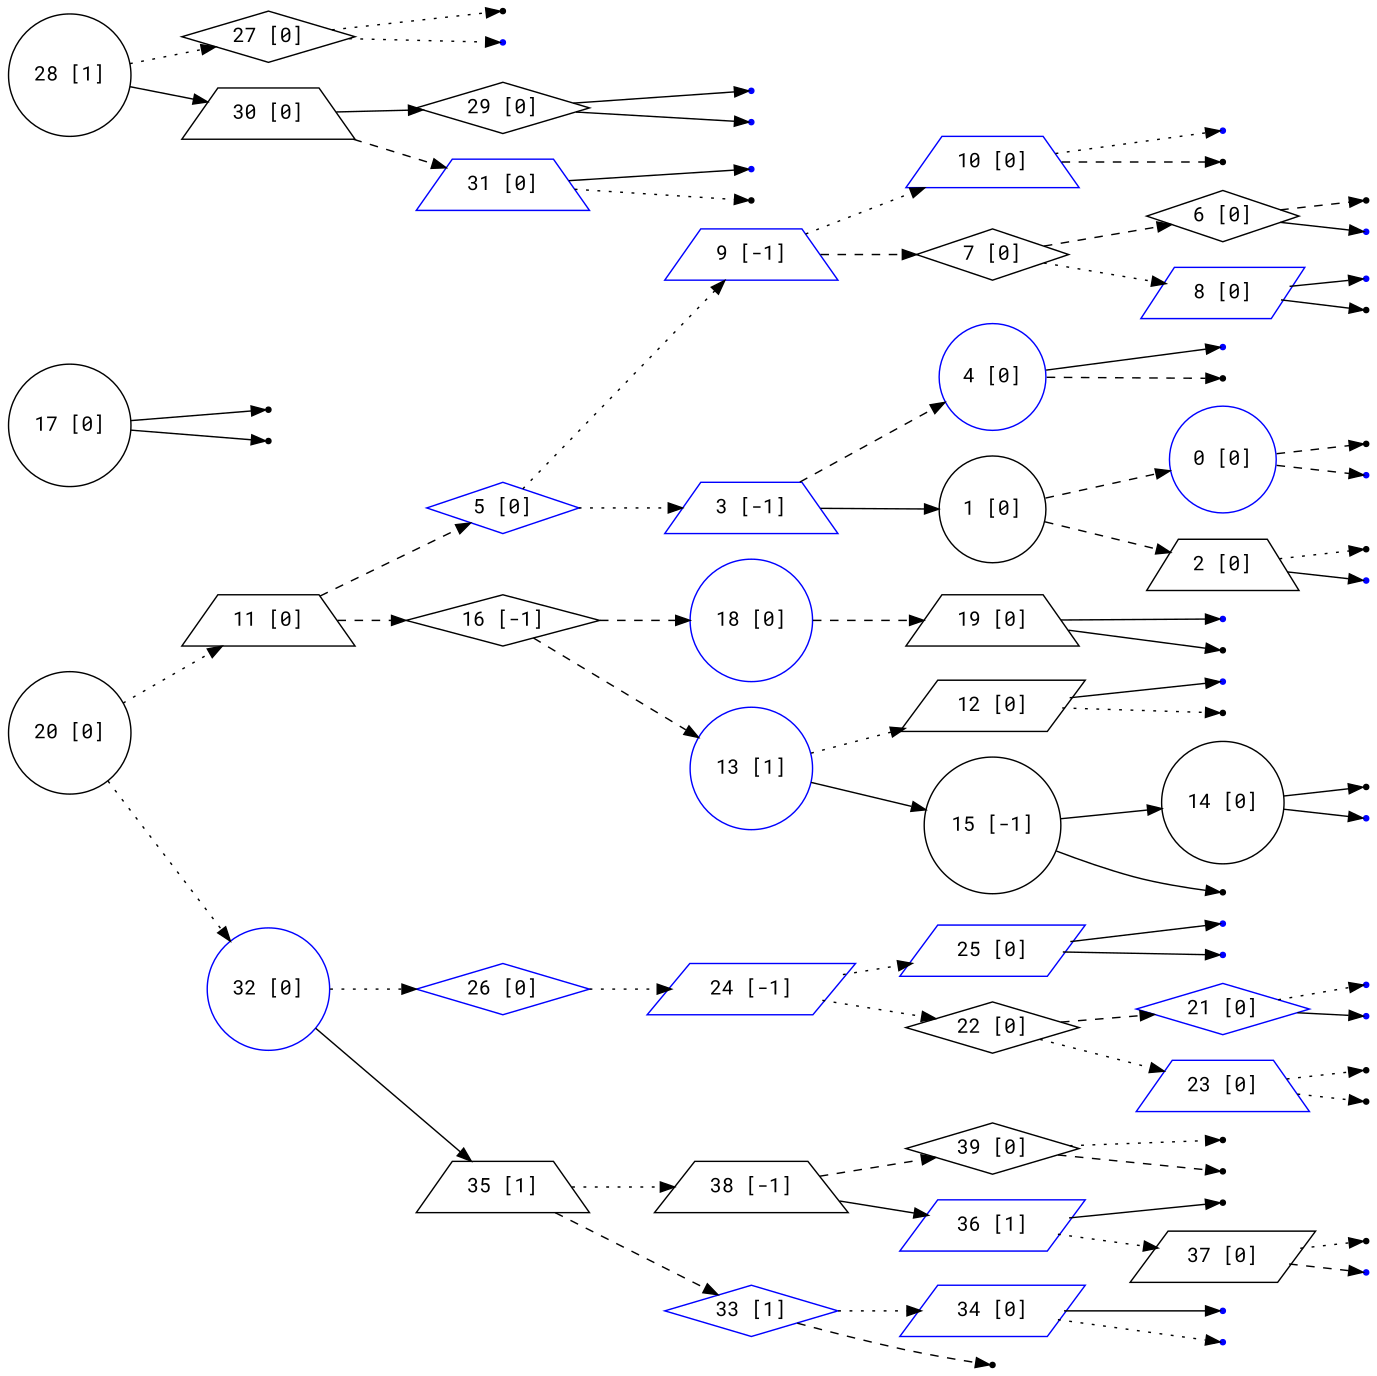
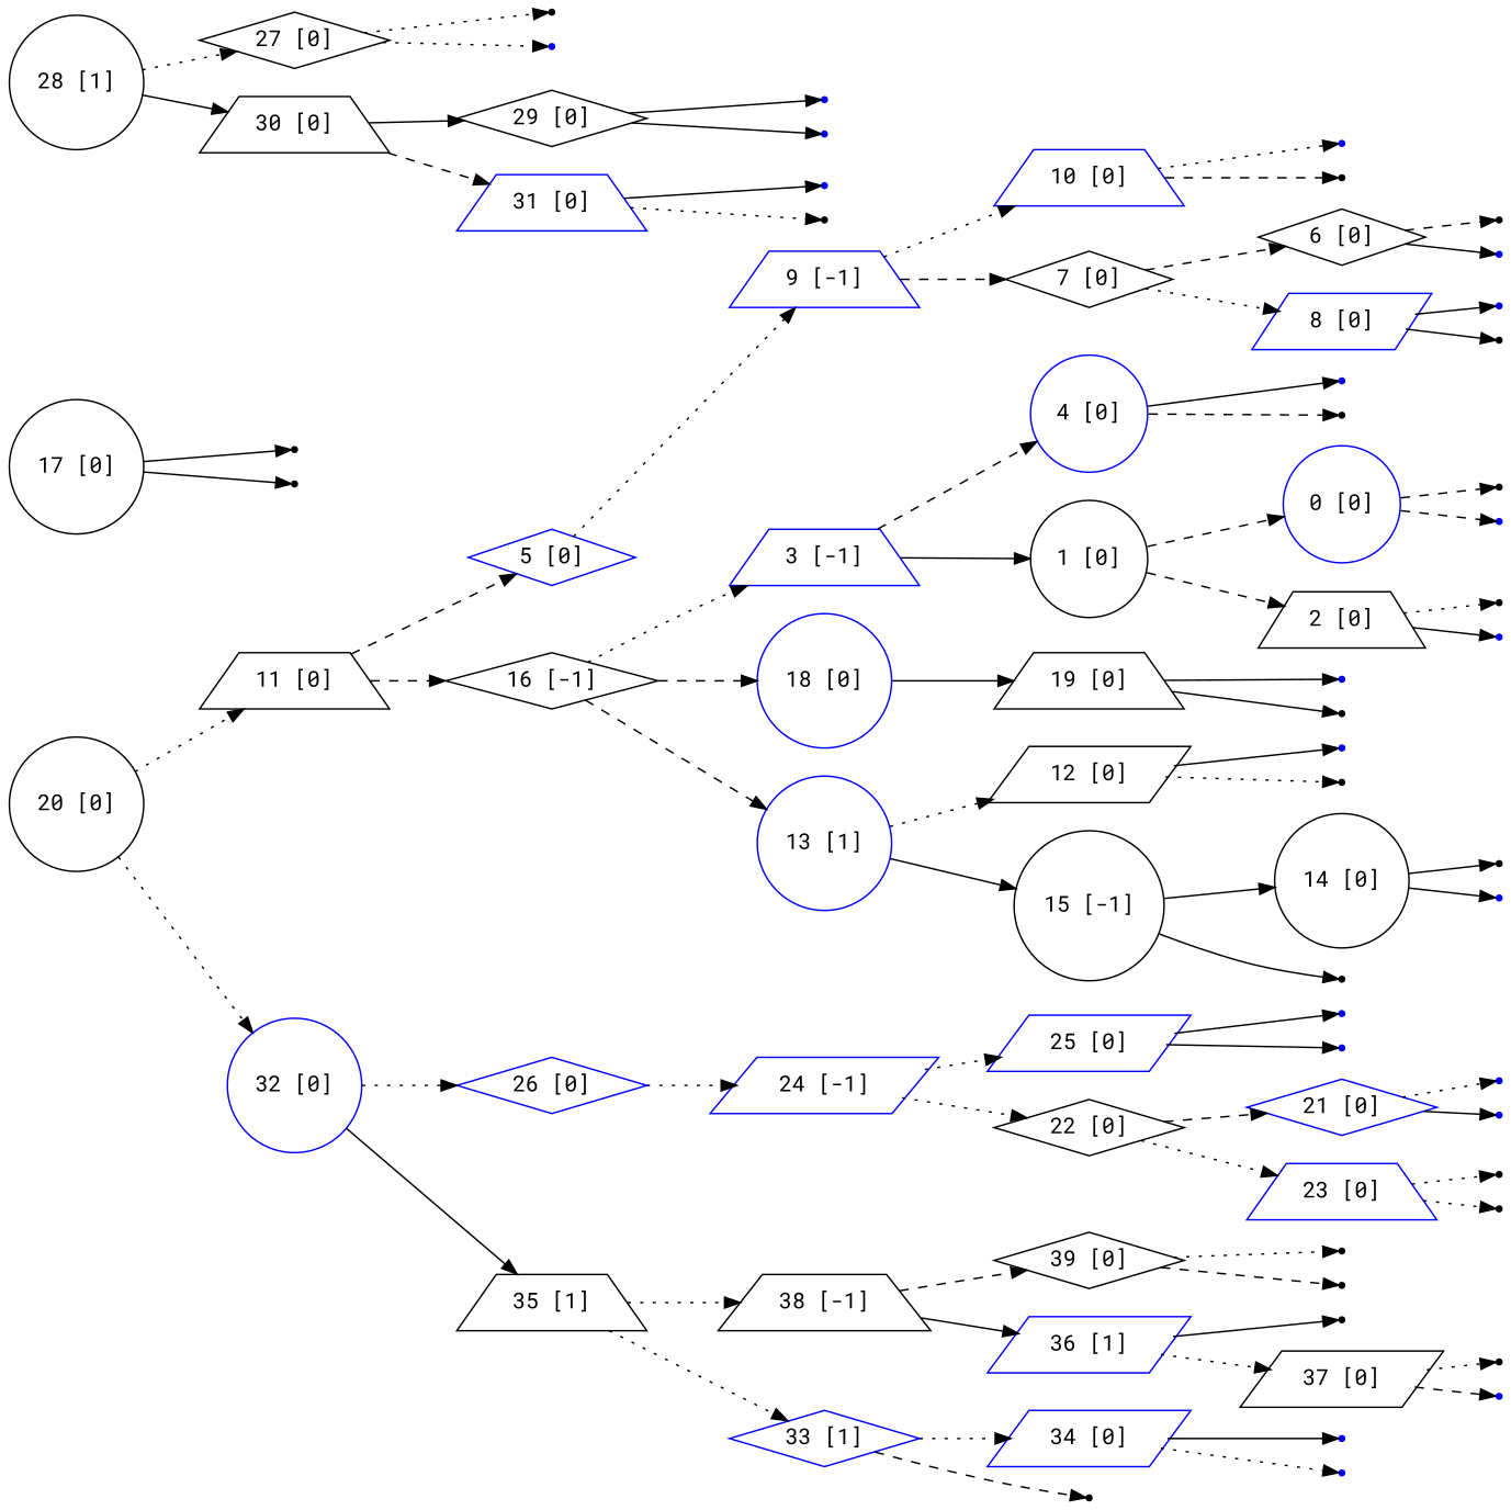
  digraph {
    fontname="Roboto Mono"
    rankdir=LR
    node [color=black fontname="Roboto Mono" shape=point]
    edge [fontname="Roboto Mono" style=dotted]
    "20 [0]" [shape=circle]
    "11 [0]" [shape=trapezium]
    "32 [0]" [color=blue shape=circle]
    "5 [0]" [color=blue shape=diamond]
    "16 [-1]" [shape=diamond]
    "26 [0]" [color=blue shape=diamond]
    "35 [1]" [shape=trapezium]
    "3 [-1]" [color=blue shape=trapezium]
    "9 [-1]" [color=blue shape=trapezium]
    "13 [1]" [color=blue shape=circle]
    "18 [0]" [color=blue shape=circle]
    "24 [-1]" [color=blue shape=parallelogram]
    "33 [1]" [color=blue shape=diamond]
    "38 [-1]" [shape=trapezium]
    "1 [0]" [shape=circle]
    "4 [0]" [color=blue shape=circle]
    "7 [0]" [shape=diamond]
    "10 [0]" [color=blue shape=trapezium]
    "12 [0]" [shape=parallelogram]
    "15 [-1]" [shape=circle]
    "19 [0]" [shape=trapezium]
    "0 [0]" [color=blue shape=circle]
    "2 [0]" [shape=trapezium]
    null5 [color=blue]
    null6
    "6 [0]" [shape=diamond]
    "8 [0]" [color=blue shape=parallelogram]
    null11 [color=blue]
    null12
    null1
    null2 [color=blue]
    null3
    null4 [color=blue]
    null7
    null8 [color=blue]
    null9 [color=blue]
    null10
    null13 [color=blue]
    null14
    "14 [0]" [shape=circle]
    null15
    "17 [0]" [shape=circle]
    null18
    null19
    null20 [color=blue]
    null21
    null16
    null17 [color=blue]
    "22 [0]" [shape=diamond]
    "25 [0]" [color=blue shape=parallelogram]
    "28 [1]" [shape=circle]
    "27 [0]" [shape=diamond]
    "30 [0]" [shape=trapezium]
    null34
    "34 [0]" [color=blue shape=parallelogram]
    "36 [1]" [color=blue shape=parallelogram]
    "39 [0]" [shape=diamond]
    "21 [0]" [color=blue shape=diamond]
    "23 [0]" [color=blue shape=trapezium]
    null26 [color=blue]
    null27 [color=blue]
    null28
    null29 [color=blue]
    "29 [0]" [shape=diamond]
    "31 [0]" [color=blue shape=trapezium]
    null22 [color=blue]
    null23 [color=blue]
    null24
    null25
    null30 [color=blue]
    null31 [color=blue]
    null32 [color=blue]
    null33
    null35 [color=blue]
    null36 [color=blue]
    null37
    "37 [0]" [shape=parallelogram]
    null40
    null41
    null38
    null39 [color=blue]
    "20 [0]" -> "11 [0]"
    "20 [0]" -> "32 [0]"
    "11 [0]" -> "5 [0]" [style=dashed]
    "11 [0]" -> "16 [-1]" [style=dashed]
    "32 [0]" -> "26 [0]"
    "32 [0]" -> "35 [1]" [style=solid]
-   "5 [0]" -> "3 [-1]"
+   "16 [-1]" -> "3 [-1]"
    "5 [0]" -> "9 [-1]"
    "16 [-1]" -> "13 [1]" [style=dashed]
    "16 [-1]" -> "18 [0]" [style=dashed]
    "26 [0]" -> "24 [-1]"
-   "35 [1]" -> "33 [1]" [style=dashed]
+   "35 [1]" -> "33 [1]"
    "35 [1]" -> "38 [-1]"
    "3 [-1]" -> "1 [0]" [style=solid]
    "3 [-1]" -> "4 [0]" [style=dashed]
    "9 [-1]" -> "7 [0]" [style=dashed]
    "9 [-1]" -> "10 [0]"
    "13 [1]" -> "12 [0]"
    "13 [1]" -> "15 [-1]" [style=solid]
-   "18 [0]" -> "19 [0]" [style=dashed]
+   "18 [0]" -> "19 [0]" [style=solid]
    "24 [-1]" -> "22 [0]"
    "24 [-1]" -> "25 [0]"
    "33 [1]" -> null34 [style=dashed]
    "33 [1]" -> "34 [0]"
    "38 [-1]" -> "36 [1]" [style=solid]
    "38 [-1]" -> "39 [0]" [style=dashed]
    "1 [0]" -> "0 [0]" [style=dashed]
    "1 [0]" -> "2 [0]" [style=dashed]
    "4 [0]" -> null5 [style=solid]
    "4 [0]" -> null6 [style=dashed]
    "7 [0]" -> "6 [0]" [style=dashed]
    "7 [0]" -> "8 [0]"
    "10 [0]" -> null11
    "10 [0]" -> null12 [style=dashed]
    "12 [0]" -> null13 [style=solid]
    "12 [0]" -> null14
    "15 [-1]" -> "14 [0]" [style=solid]
    "15 [-1]" -> null15 [style=solid]
    "19 [0]" -> null20 [style=solid]
    "19 [0]" -> null21 [style=solid]
    "0 [0]" -> null1 [style=dashed]
    "0 [0]" -> null2 [style=dashed]
    "2 [0]" -> null3
    "2 [0]" -> null4 [style=solid]
    "6 [0]" -> null7 [style=dashed]
    "6 [0]" -> null8 [style=solid]
    "8 [0]" -> null9 [style=solid]
    "8 [0]" -> null10 [style=solid]
    "14 [0]" -> null16 [style=solid]
    "14 [0]" -> null17 [style=solid]
    "17 [0]" -> null18 [style=solid]
    "17 [0]" -> null19 [style=solid]
    "22 [0]" -> "21 [0]" [style=dashed]
    "22 [0]" -> "23 [0]"
    "25 [0]" -> null26 [style=solid]
    "25 [0]" -> null27 [style=solid]
    "28 [1]" -> "27 [0]"
    "28 [1]" -> "30 [0]" [style=solid]
    "27 [0]" -> null28
    "27 [0]" -> null29
    "30 [0]" -> "29 [0]" [style=solid]
    "30 [0]" -> "31 [0]" [style=dashed]
    "34 [0]" -> null35 [style=solid]
    "34 [0]" -> null36
    "36 [1]" -> null37 [style=solid]
    "36 [1]" -> "37 [0]"
    "39 [0]" -> null40
    "39 [0]" -> null41 [style=dashed]
    "21 [0]" -> null22
    "21 [0]" -> null23 [style=solid]
    "23 [0]" -> null24
    "23 [0]" -> null25
    "29 [0]" -> null30 [style=solid]
    "29 [0]" -> null31 [style=solid]
    "31 [0]" -> null32 [style=solid]
    "31 [0]" -> null33
    "37 [0]" -> null38
    "37 [0]" -> null39 [style=dashed]
  }
